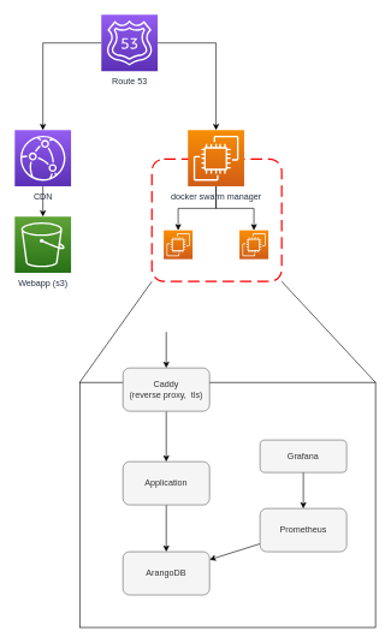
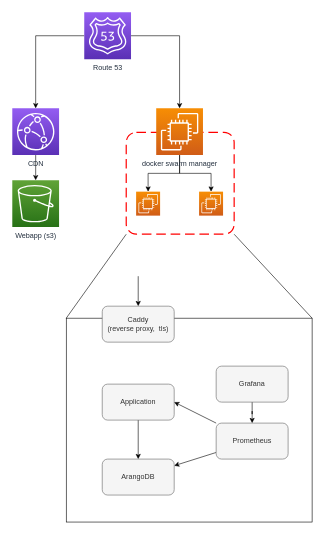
  <mxCell id="0" />
  <mxCell id="1" parent="0" />
  <mxCell id="2" style="edgeStyle=none;rounded=0;orthogonalLoop=1;jettySize=auto;html=1;entryX=0;entryY=0;entryDx=0;entryDy=0;exitX=0;exitY=1;exitDx=0;exitDy=0;endArrow=none;endFill=0;" edge="1" parent="1" source="4" target="16"><mxGeometry relative="1" as="geometry" /></mxCell>
  <mxCell id="3" style="edgeStyle=none;rounded=0;orthogonalLoop=1;jettySize=auto;html=1;exitX=1;exitY=1;exitDx=0;exitDy=0;entryX=1;entryY=0;entryDx=0;entryDy=0;endArrow=none;endFill=0;" edge="1" parent="1" source="4" target="16"><mxGeometry relative="1" as="geometry" /></mxCell>
  <mxCell id="4" value="" style="rounded=1;arcSize=10;dashed=1;strokeColor=#ff0000;fillColor=none;gradientColor=none;dashPattern=8 4;strokeWidth=2;" vertex="1" parent="1"><mxGeometry x="210" y="220" width="180" height="170" as="geometry" /></mxCell>
  <mxCell id="5" style="rounded=0;orthogonalLoop=1;jettySize=auto;html=1;edgeStyle=orthogonalEdgeStyle;" edge="1" parent="1" source="7" target="9"><mxGeometry relative="1" as="geometry" /></mxCell>
  <mxCell id="6" style="edgeStyle=orthogonalEdgeStyle;rounded=0;orthogonalLoop=1;jettySize=auto;html=1;" edge="1" parent="1" source="7" target="13"><mxGeometry relative="1" as="geometry" /></mxCell>
  <mxCell id="7" value="Route 53" style="sketch=0;points=[[0,0,0],[0.25,0,0],[0.5,0,0],[0.75,0,0],[1,0,0],[0,1,0],[0.25,1,0],[0.5,1,0],[0.75,1,0],[1,1,0],[0,0.25,0],[0,0.5,0],[0,0.75,0],[1,0.25,0],[1,0.5,0],[1,0.75,0]];outlineConnect=0;fontColor=#232F3E;gradientColor=#945DF2;gradientDirection=north;fillColor=#5A30B5;strokeColor=#ffffff;dashed=0;verticalLabelPosition=bottom;verticalAlign=top;align=center;html=1;fontSize=12;fontStyle=0;aspect=fixed;shape=mxgraph.aws4.resourceIcon;resIcon=mxgraph.aws4.route_53;" vertex="1" parent="1"><mxGeometry x="140" y="20" width="78" height="78" as="geometry" /></mxCell>
  <mxCell id="8" style="edgeStyle=orthogonalEdgeStyle;rounded=0;orthogonalLoop=1;jettySize=auto;html=1;" edge="1" parent="1" source="9" target="10"><mxGeometry relative="1" as="geometry" /></mxCell>
  <mxCell id="9" value="CDN" style="sketch=0;points=[[0,0,0],[0.25,0,0],[0.5,0,0],[0.75,0,0],[1,0,0],[0,1,0],[0.25,1,0],[0.5,1,0],[0.75,1,0],[1,1,0],[0,0.25,0],[0,0.5,0],[0,0.75,0],[1,0.25,0],[1,0.5,0],[1,0.75,0]];outlineConnect=0;fontColor=#232F3E;gradientColor=#945DF2;gradientDirection=north;fillColor=#5A30B5;strokeColor=#ffffff;dashed=0;verticalLabelPosition=bottom;verticalAlign=top;align=center;html=1;fontSize=12;fontStyle=0;aspect=fixed;shape=mxgraph.aws4.resourceIcon;resIcon=mxgraph.aws4.cloudfront;" vertex="1" parent="1"><mxGeometry x="20" y="180" width="78" height="78" as="geometry" /></mxCell>
  <mxCell id="10" value="Webapp (s3)" style="sketch=0;points=[[0,0,0],[0.25,0,0],[0.5,0,0],[0.75,0,0],[1,0,0],[0,1,0],[0.25,1,0],[0.5,1,0],[0.75,1,0],[1,1,0],[0,0.25,0],[0,0.5,0],[0,0.75,0],[1,0.25,0],[1,0.5,0],[1,0.75,0]];outlineConnect=0;fontColor=#232F3E;gradientColor=#60A337;gradientDirection=north;fillColor=#277116;strokeColor=#ffffff;dashed=0;verticalLabelPosition=bottom;verticalAlign=top;align=center;html=1;fontSize=12;fontStyle=0;aspect=fixed;shape=mxgraph.aws4.resourceIcon;resIcon=mxgraph.aws4.s3;" vertex="1" parent="1"><mxGeometry x="20" y="300" width="78" height="78" as="geometry" /></mxCell>
  <mxCell id="11" style="edgeStyle=orthogonalEdgeStyle;rounded=0;orthogonalLoop=1;jettySize=auto;html=1;" edge="1" parent="1" source="13" target="14"><mxGeometry relative="1" as="geometry" /></mxCell>
  <mxCell id="12" style="edgeStyle=orthogonalEdgeStyle;rounded=0;orthogonalLoop=1;jettySize=auto;html=1;" edge="1" parent="1" source="13" target="15"><mxGeometry relative="1" as="geometry" /></mxCell>
  <mxCell id="13" value="docker swarm manager" style="sketch=0;points=[[0,0,0],[0.25,0,0],[0.5,0,0],[0.75,0,0],[1,0,0],[0,1,0],[0.25,1,0],[0.5,1,0],[0.75,1,0],[1,1,0],[0,0.25,0],[0,0.5,0],[0,0.75,0],[1,0.25,0],[1,0.5,0],[1,0.75,0]];outlineConnect=0;fontColor=#232F3E;gradientColor=#F78E04;gradientDirection=north;fillColor=#D05C17;strokeColor=#ffffff;dashed=0;verticalLabelPosition=bottom;verticalAlign=top;align=center;html=1;fontSize=12;fontStyle=0;aspect=fixed;shape=mxgraph.aws4.resourceIcon;resIcon=mxgraph.aws4.ec2;" vertex="1" parent="1"><mxGeometry x="260" y="180" width="78" height="78" as="geometry" /></mxCell>
  <mxCell id="14" value="" style="sketch=0;points=[[0,0,0],[0.25,0,0],[0.5,0,0],[0.75,0,0],[1,0,0],[0,1,0],[0.25,1,0],[0.5,1,0],[0.75,1,0],[1,1,0],[0,0.25,0],[0,0.5,0],[0,0.75,0],[1,0.25,0],[1,0.5,0],[1,0.75,0]];outlineConnect=0;fontColor=#232F3E;gradientColor=#F78E04;gradientDirection=north;fillColor=#D05C17;strokeColor=#ffffff;dashed=0;verticalLabelPosition=bottom;verticalAlign=top;align=center;html=1;fontSize=12;fontStyle=0;aspect=fixed;shape=mxgraph.aws4.resourceIcon;resIcon=mxgraph.aws4.ec2;" vertex="1" parent="1"><mxGeometry x="226.5" y="319" width="40" height="40" as="geometry" /></mxCell>
  <mxCell id="15" value="" style="sketch=0;points=[[0,0,0],[0.25,0,0],[0.5,0,0],[0.75,0,0],[1,0,0],[0,1,0],[0.25,1,0],[0.5,1,0],[0.75,1,0],[1,1,0],[0,0.25,0],[0,0.5,0],[0,0.75,0],[1,0.25,0],[1,0.5,0],[1,0.75,0]];outlineConnect=0;fontColor=#232F3E;gradientColor=#F78E04;gradientDirection=north;fillColor=#D05C17;strokeColor=#ffffff;dashed=0;verticalLabelPosition=bottom;verticalAlign=top;align=center;html=1;fontSize=12;fontStyle=0;aspect=fixed;shape=mxgraph.aws4.resourceIcon;resIcon=mxgraph.aws4.ec2;" vertex="1" parent="1"><mxGeometry x="331.5" y="319" width="40" height="40" as="geometry" /></mxCell>
  <mxCell id="16" value="" style="rounded=0;whiteSpace=wrap;html=1;" vertex="1" parent="1"><mxGeometry x="110" y="530" width="410" height="340" as="geometry" /></mxCell>
- <mxCell id="17" style="edgeStyle=orthogonalEdgeStyle;rounded=0;orthogonalLoop=1;jettySize=auto;html=1;" edge="1" parent="1" source="19" target="21"><mxGeometry relative="1" as="geometry" /></mxCell>
  <mxCell id="18" style="edgeStyle=none;rounded=0;orthogonalLoop=1;jettySize=auto;html=1;endArrow=none;endFill=0;startArrow=classic;startFill=1;" edge="1" parent="1" source="19"><mxGeometry relative="1" as="geometry"><mxPoint x="230" y="460" as="targetPoint" /></mxGeometry></mxCell>
  <mxCell id="19" value="&lt;div&gt;Caddy&lt;/div&gt;(reverse proxy,&amp;nbsp; tls)" style="rounded=1;whiteSpace=wrap;html=1;fillColor=#f5f5f5;fontColor=#333333;strokeColor=#666666;" vertex="1" parent="1"><mxGeometry x="170" y="510" width="120" height="60" as="geometry" /></mxCell>
  <mxCell id="20" style="edgeStyle=orthogonalEdgeStyle;rounded=0;orthogonalLoop=1;jettySize=auto;html=1;" edge="1" parent="1" source="21" target="22"><mxGeometry relative="1" as="geometry" /></mxCell>
  <mxCell id="21" value="Application" style="rounded=1;whiteSpace=wrap;html=1;fillColor=#f5f5f5;fontColor=#333333;strokeColor=#666666;" vertex="1" parent="1"><mxGeometry x="170" y="640" width="120" height="60" as="geometry" /></mxCell>
  <mxCell id="22" value="ArangoDB" style="rounded=1;whiteSpace=wrap;html=1;fillColor=#f5f5f5;fontColor=#333333;strokeColor=#666666;" vertex="1" parent="1"><mxGeometry x="170" y="765" width="120" height="60" as="geometry" /></mxCell>
+ <mxCell id="23" style="rounded=0;orthogonalLoop=1;jettySize=auto;html=1;entryX=1;entryY=0.5;entryDx=0;entryDy=0;" edge="1" parent="1" source="25" target="21"><mxGeometry relative="1" as="geometry" /></mxCell>
  <mxCell id="24" style="edgeStyle=none;rounded=0;orthogonalLoop=1;jettySize=auto;html=1;" edge="1" parent="1" source="25" target="22"><mxGeometry relative="1" as="geometry" /></mxCell>
  <mxCell id="25" value="Prometheus" style="rounded=1;whiteSpace=wrap;html=1;fillColor=#f5f5f5;fontColor=#333333;strokeColor=#666666;" vertex="1" parent="1"><mxGeometry x="360" y="705" width="120" height="60" as="geometry" /></mxCell>
  <mxCell id="26" style="edgeStyle=orthogonalEdgeStyle;rounded=0;orthogonalLoop=1;jettySize=auto;html=1;" edge="1" parent="1" source="27" target="25"><mxGeometry relative="1" as="geometry" /></mxCell>
- <mxCell id="27" value="Grafana" style="rounded=1;whiteSpace=wrap;html=1;fillColor=#f5f5f5;fontColor=#333333;strokeColor=#666666;" vertex="1" parent="1"><mxGeometry x="360" y="610" width="120" height="45" as="geometry" /></mxCell>
+ <mxCell id="27" value="Grafana" style="rounded=1;whiteSpace=wrap;html=1;fillColor=#f5f5f5;fontColor=#333333;strokeColor=#666666;" vertex="1" parent="1"><mxGeometry x="360" y="610" width="120" height="60" as="geometry" /></mxCell>
